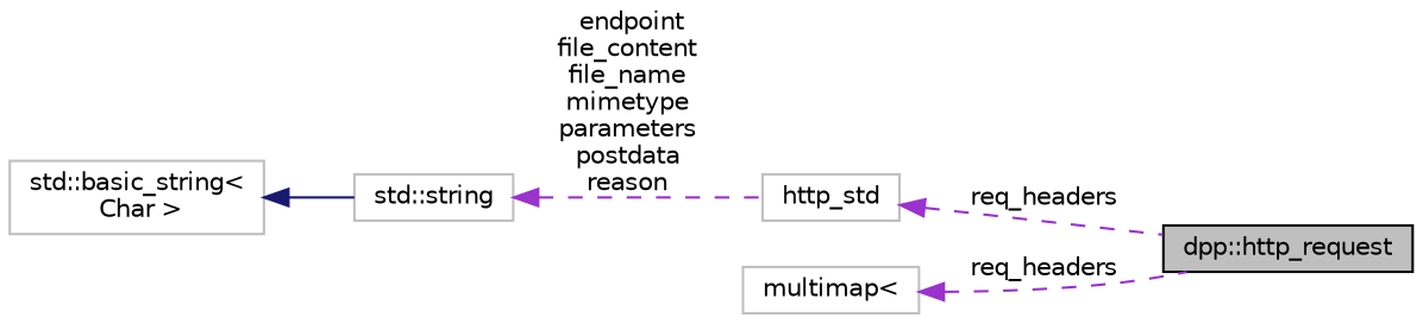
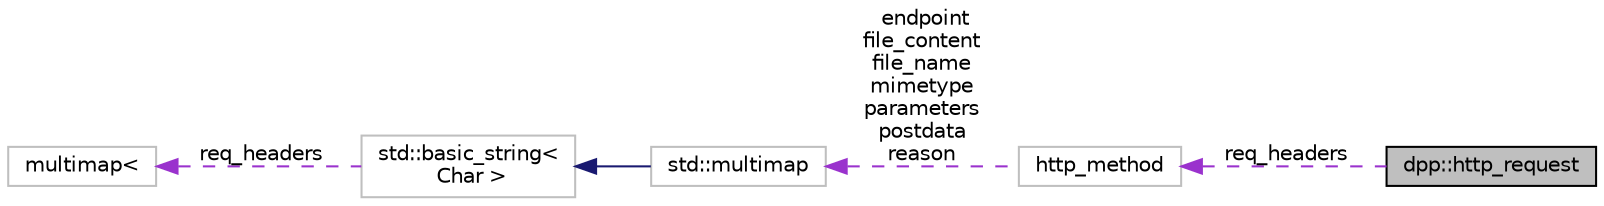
  digraph {
    rankdir=LR
    node [color=grey75 fontname=Helvetica fontsize=10 shape=record]
    edge [color=darkorchid3 dir=back fontname=Helvetica fontsize=10 labelfontname=Helvetica labelfontsize=10 style=dashed]
    n1 [color=black fillcolor=grey75 fontcolor=black height=0.2 label="dpp::http_request" style=filled width=0.4]
-   n2 [height=0.2 label="std::string" width=0.4]
-   n3 [height=0.2 label=http_std width=0.4]
+   n2 [height=0.2 label="std::multimap" width=0.4]
+   n3 [height=0.2 label=http_method width=0.4]
    n4 [height=0.2 label="std::basic_string\<\l Char \>" width=0.4]
    n5 [height=0.2 label="multimap\<" width=0.4]
    n2 -> n3 [label=" endpoint\nfile_content\nfile_name\nmimetype\nparameters\npostdata\nreason"]
    n3 -> n1 [label=" req_headers"]
    n4 -> n2 [color=midnightblue style=solid]
-   n5 -> n1 [label=" req_headers"]
+   n5 -> n4 [label=" req_headers"]
  }
